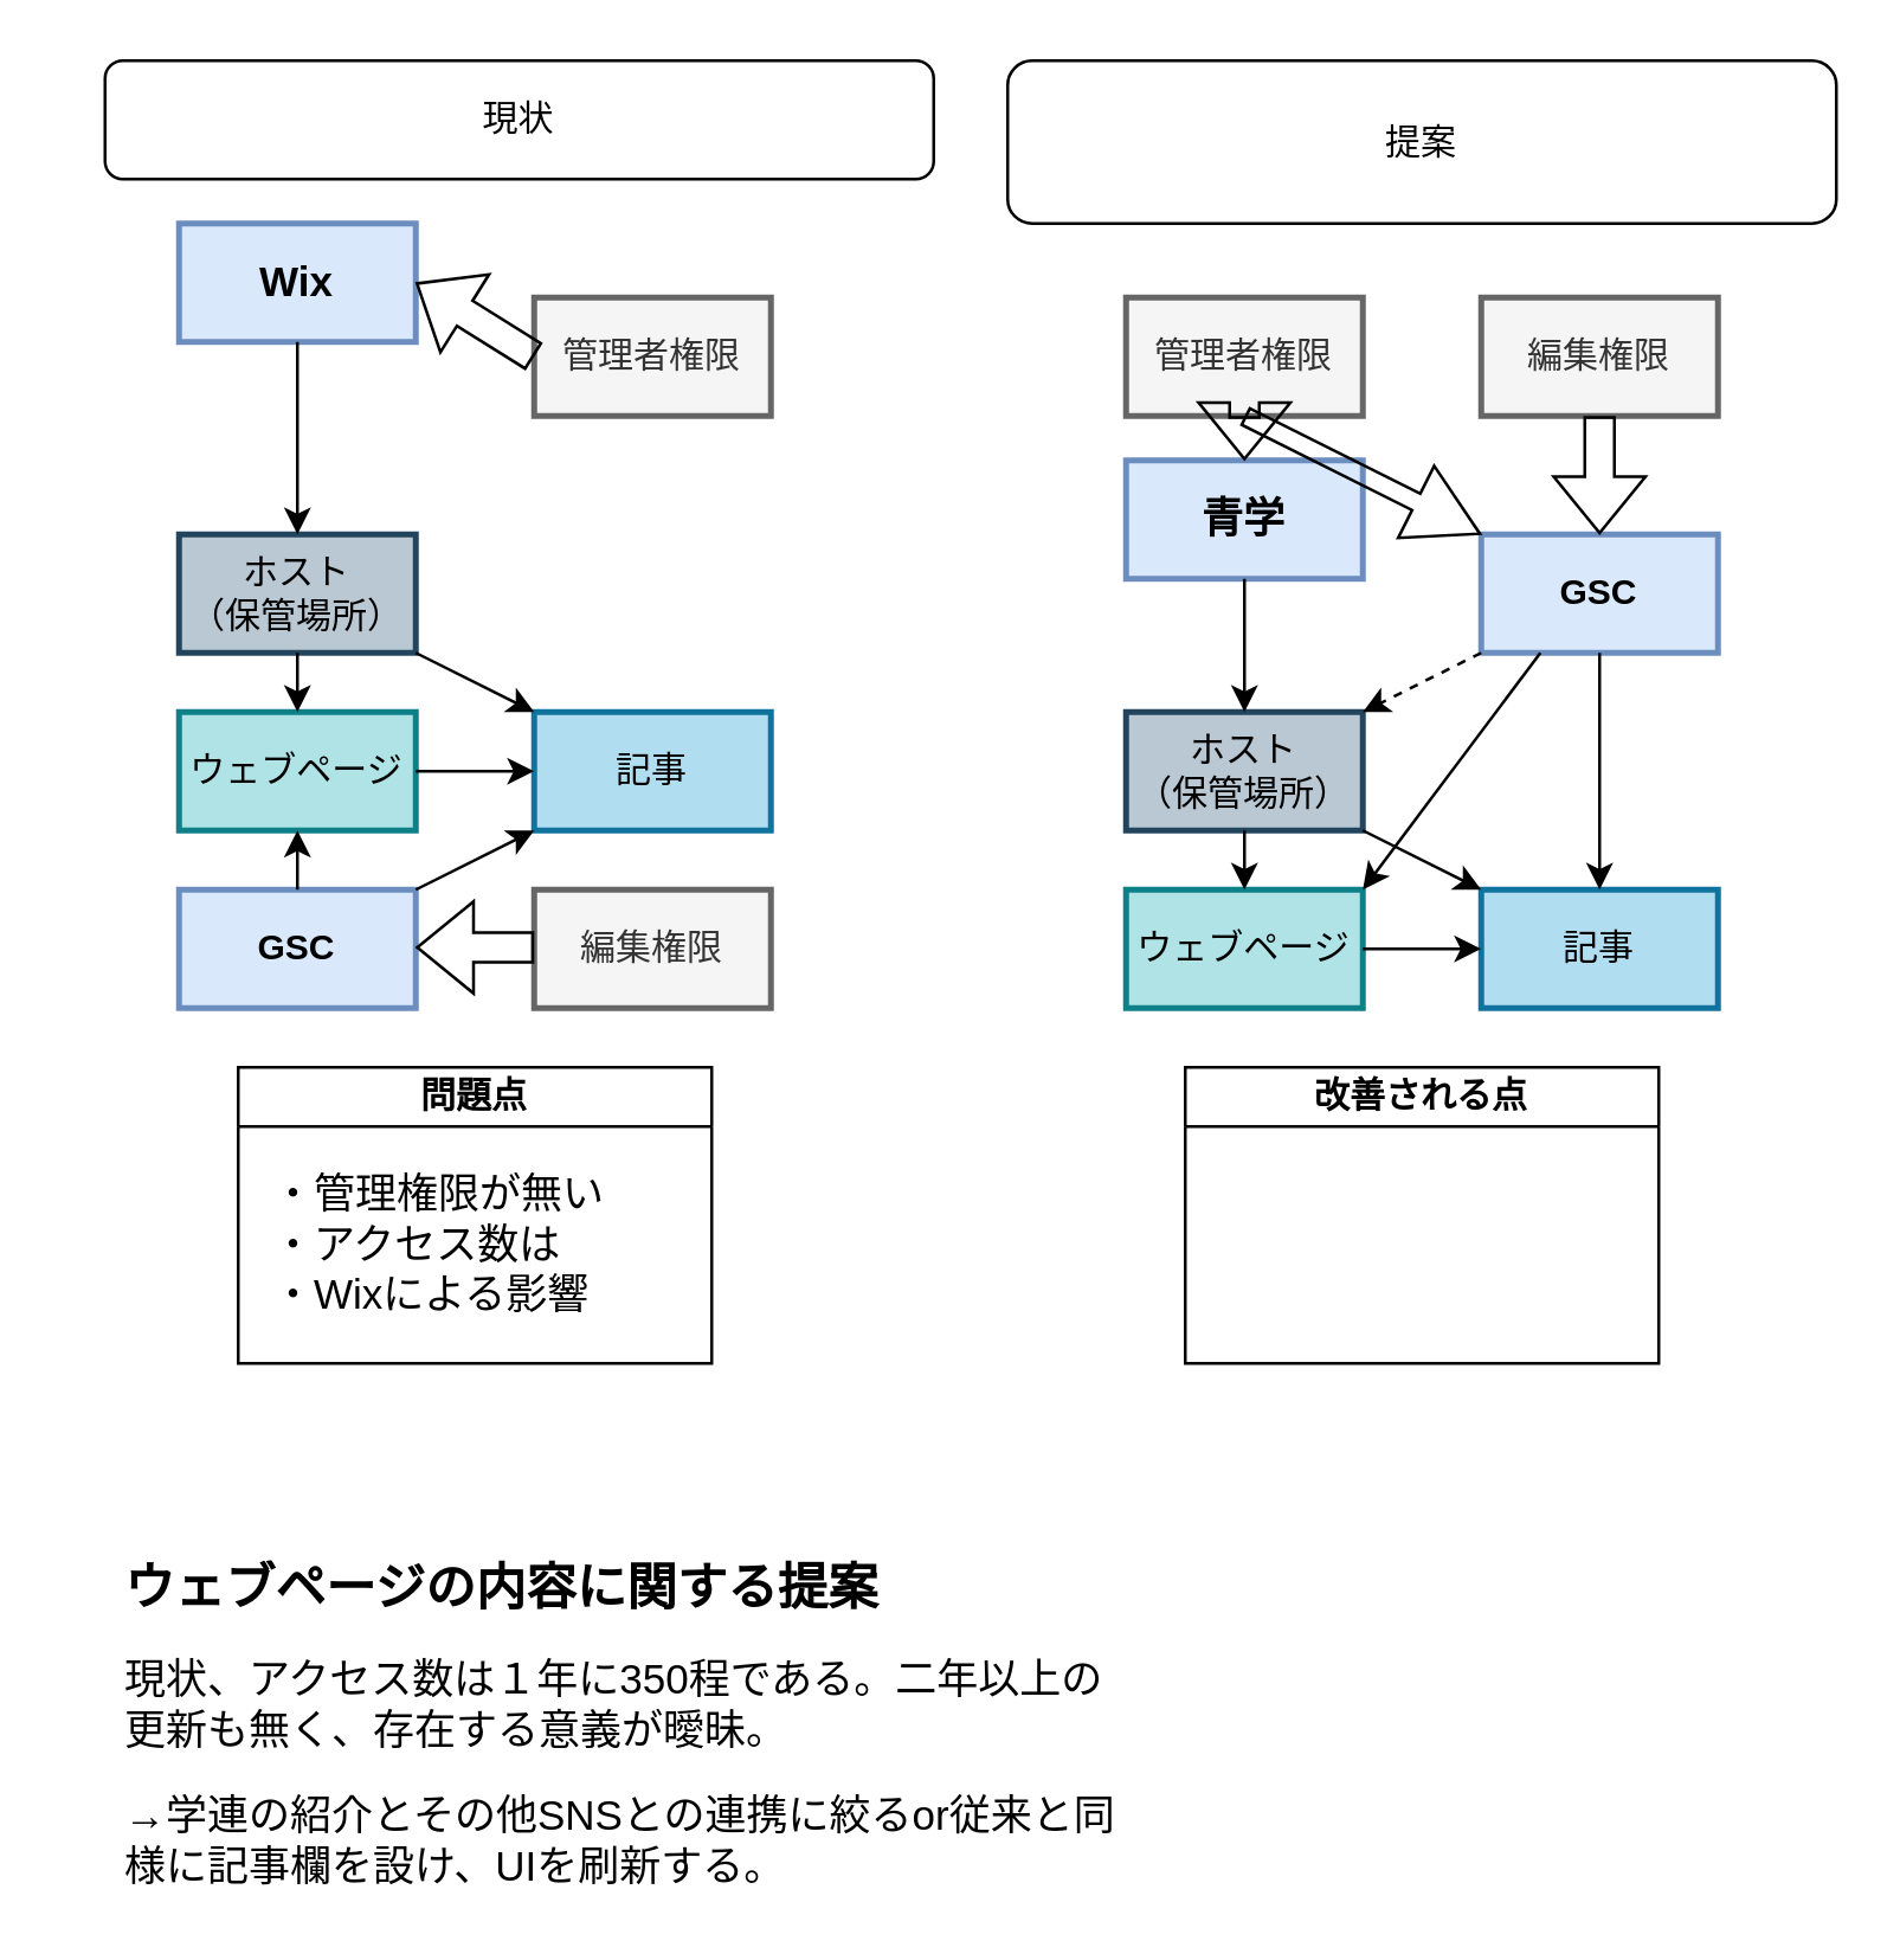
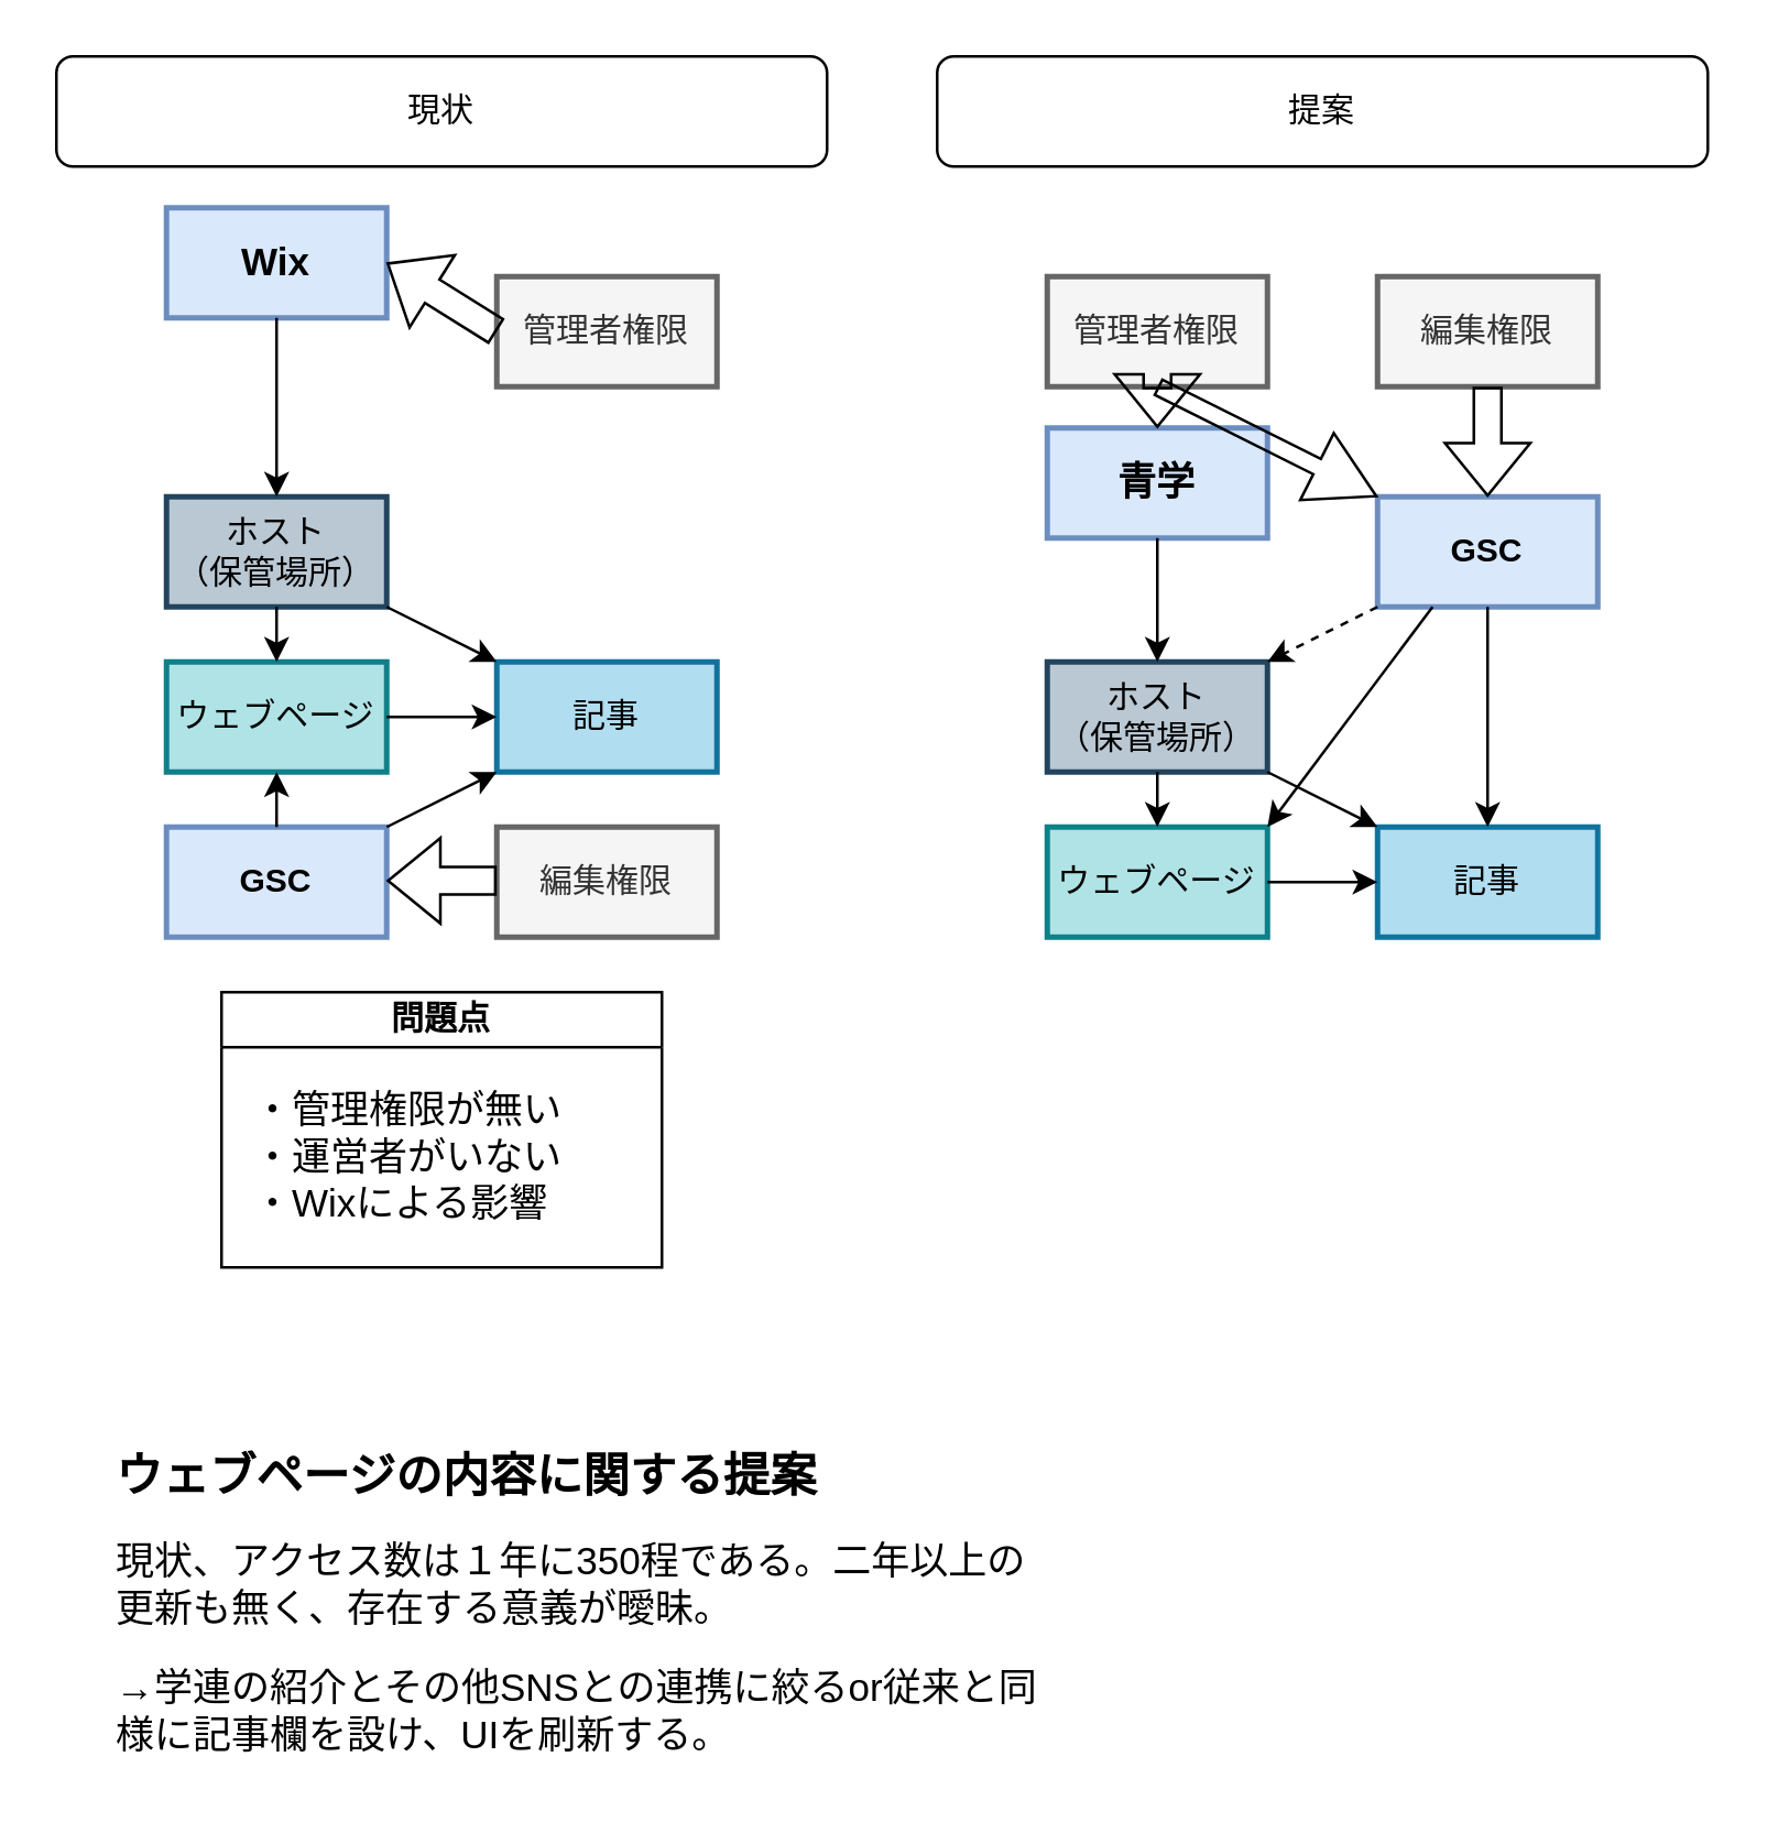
  <mxCell id="0" />
  <mxCell id="1" parent="0" />
  <mxCell id="2" value="ウェブページ" style="rounded=0;whiteSpace=wrap;html=1;fillColor=#b0e3e6;strokeWidth=2;align=center;strokeColor=#0e8088;" parent="1" vertex="1"><mxGeometry x="60" y="240" width="80" height="40" as="geometry" /></mxCell>
  <mxCell id="3" value="記事" style="rounded=0;whiteSpace=wrap;html=1;fillColor=#b1ddf0;strokeWidth=2;strokeColor=#10739e;" parent="1" vertex="1"><mxGeometry x="180" y="240" width="80" height="40" as="geometry" /></mxCell>
  <mxCell id="4" value="管理者権限" style="rounded=0;whiteSpace=wrap;html=1;fillColor=#f5f5f5;strokeWidth=2;align=center;fontColor=#333333;strokeColor=#666666;" parent="1" vertex="1"><mxGeometry x="180" y="100" width="80" height="40" as="geometry" /></mxCell>
  <mxCell id="5" value="&lt;div&gt;ホスト&lt;/div&gt;&lt;div&gt;（保管場所）&lt;/div&gt;" style="rounded=0;whiteSpace=wrap;html=1;fillColor=#bac8d3;strokeWidth=2;align=center;strokeColor=#23445d;" parent="1" vertex="1"><mxGeometry x="60" y="180" width="80" height="40" as="geometry" /></mxCell>
  <mxCell id="6" value="&lt;b&gt;&lt;font style=&quot;font-size: 14px;&quot;&gt;Wix&lt;/font&gt;&lt;/b&gt;" style="rounded=0;whiteSpace=wrap;html=1;fillColor=#dae8fc;strokeWidth=2;align=center;strokeColor=#6c8ebf;" parent="1" vertex="1"><mxGeometry x="60" y="75" width="80" height="40" as="geometry" /></mxCell>
  <mxCell id="7" value="&lt;b&gt;GSC&lt;/b&gt;" style="rounded=0;whiteSpace=wrap;html=1;fillColor=#dae8fc;strokeWidth=2;align=center;strokeColor=#6c8ebf;" parent="1" vertex="1"><mxGeometry x="60" y="300" width="80" height="40" as="geometry" /></mxCell>
  <mxCell id="8" value="" style="endArrow=classic;html=1;rounded=0;exitX=0.5;exitY=1;exitDx=0;exitDy=0;entryX=0.5;entryY=0;entryDx=0;entryDy=0;" parent="1" source="5" target="2" edge="1"><mxGeometry width="50" height="50" relative="1" as="geometry"><mxPoint x="380" y="480" as="sourcePoint" /><mxPoint x="430" y="430" as="targetPoint" /></mxGeometry></mxCell>
  <mxCell id="9" value="" style="endArrow=classic;html=1;rounded=0;exitX=1;exitY=1;exitDx=0;exitDy=0;entryX=0;entryY=0;entryDx=0;entryDy=0;" parent="1" source="5" target="3" edge="1"><mxGeometry width="50" height="50" relative="1" as="geometry"><mxPoint x="110" y="230" as="sourcePoint" /><mxPoint x="110" y="250" as="targetPoint" /></mxGeometry></mxCell>
  <mxCell id="10" value="" style="endArrow=classic;html=1;rounded=0;exitX=0.5;exitY=1;exitDx=0;exitDy=0;" parent="1" source="6" edge="1"><mxGeometry width="50" height="50" relative="1" as="geometry"><mxPoint x="110" y="230" as="sourcePoint" /><mxPoint x="100" y="180" as="targetPoint" /></mxGeometry></mxCell>
  <mxCell id="11" value="編集権限" style="rounded=0;whiteSpace=wrap;html=1;fillColor=#f5f5f5;strokeWidth=2;align=center;fontColor=#333333;strokeColor=#666666;" parent="1" vertex="1"><mxGeometry x="180" y="300" width="80" height="40" as="geometry" /></mxCell>
  <mxCell id="12" value="" style="endArrow=classic;html=1;rounded=0;exitX=1;exitY=0.5;exitDx=0;exitDy=0;entryX=0;entryY=0.5;entryDx=0;entryDy=0;" parent="1" source="2" target="3" edge="1"><mxGeometry width="50" height="50" relative="1" as="geometry"><mxPoint x="150" y="230" as="sourcePoint" /><mxPoint x="170" y="250" as="targetPoint" /></mxGeometry></mxCell>
  <mxCell id="13" value="" style="endArrow=classic;html=1;rounded=0;exitX=0.5;exitY=0;exitDx=0;exitDy=0;" parent="1" source="7" edge="1"><mxGeometry width="50" height="50" relative="1" as="geometry"><mxPoint x="110" y="150" as="sourcePoint" /><mxPoint x="100" y="280" as="targetPoint" /></mxGeometry></mxCell>
  <mxCell id="14" value="" style="endArrow=classic;html=1;rounded=0;exitX=1;exitY=0;exitDx=0;exitDy=0;entryX=0;entryY=1;entryDx=0;entryDy=0;" parent="1" source="7" target="3" edge="1"><mxGeometry width="50" height="50" relative="1" as="geometry"><mxPoint x="110" y="330" as="sourcePoint" /><mxPoint x="110" y="290" as="targetPoint" /></mxGeometry></mxCell>
- <mxCell id="15" value="現状" style="rounded=1;whiteSpace=wrap;html=1;fillColor=none;" parent="1" vertex="1"><mxGeometry x="35" y="20" width="280" height="40" as="geometry" /></mxCell>
+ <mxCell id="15" value="現状" style="rounded=1;whiteSpace=wrap;html=1;fillColor=none;" parent="1" vertex="1"><mxGeometry x="20" y="20" width="280" height="40" as="geometry" /></mxCell>
  <mxCell id="16" value="問題点" style="swimlane;whiteSpace=wrap;html=1;startSize=20;" parent="1" vertex="1"><mxGeometry x="80" y="360" width="160" height="100" as="geometry"><mxRectangle x="80" y="400" width="80" height="30" as="alternateBounds" /></mxGeometry></mxCell>
- <mxCell id="17" value="&lt;font style=&quot;font-size: 14px;&quot;&gt;・管理権限が無い&lt;/font&gt;&lt;div style=&quot;font-size: 14px;&quot;&gt;&lt;font style=&quot;font-size: 14px;&quot;&gt;・アクセス数は&lt;/font&gt;&lt;/div&gt;&lt;div style=&quot;font-size: 14px;&quot;&gt;&lt;font style=&quot;font-size: 14px;&quot;&gt;・Wixによる影響&lt;/font&gt;&lt;/div&gt;" style="text;html=1;align=left;verticalAlign=middle;resizable=0;points=[];autosize=1;strokeColor=none;fillColor=none;" vertex="1" parent="16"><mxGeometry x="10" y="30" width="140" height="60" as="geometry" /></mxCell>
+ <mxCell id="17" value="&lt;font style=&quot;font-size: 14px;&quot;&gt;・管理権限が無い&lt;/font&gt;&lt;div style=&quot;font-size: 14px;&quot;&gt;&lt;font style=&quot;font-size: 14px;&quot;&gt;・運営者がいない&lt;/font&gt;&lt;/div&gt;&lt;div style=&quot;font-size: 14px;&quot;&gt;&lt;font style=&quot;font-size: 14px;&quot;&gt;・Wixによる影響&lt;/font&gt;&lt;/div&gt;" style="text;html=1;align=left;verticalAlign=middle;resizable=0;points=[];autosize=1;strokeColor=none;fillColor=none;" vertex="1" parent="16"><mxGeometry x="10" y="30" width="140" height="60" as="geometry" /></mxCell>
  <mxCell id="18" value="ウェブページ" style="rounded=0;whiteSpace=wrap;html=1;fillColor=#b0e3e6;strokeWidth=2;align=center;strokeColor=#0e8088;" vertex="1" parent="1"><mxGeometry x="380" y="300" width="80" height="40" as="geometry" /></mxCell>
  <mxCell id="19" value="記事" style="rounded=0;whiteSpace=wrap;html=1;fillColor=#b1ddf0;strokeWidth=2;strokeColor=#10739e;" vertex="1" parent="1"><mxGeometry x="500" y="300" width="80" height="40" as="geometry" /></mxCell>
  <mxCell id="20" value="管理者権限" style="rounded=0;whiteSpace=wrap;html=1;fillColor=#f5f5f5;strokeWidth=2;align=center;fontColor=#333333;strokeColor=#666666;" vertex="1" parent="1"><mxGeometry x="380" y="100" width="80" height="40" as="geometry" /></mxCell>
  <mxCell id="21" value="&lt;div&gt;ホスト&lt;/div&gt;&lt;div&gt;（保管場所）&lt;/div&gt;" style="rounded=0;whiteSpace=wrap;html=1;fillColor=#bac8d3;strokeWidth=2;align=center;strokeColor=#23445d;" vertex="1" parent="1"><mxGeometry x="380" y="240" width="80" height="40" as="geometry" /></mxCell>
  <mxCell id="22" value="&lt;b&gt;&lt;font style=&quot;font-size: 14px;&quot;&gt;青学&lt;/font&gt;&lt;/b&gt;" style="rounded=0;whiteSpace=wrap;html=1;fillColor=#dae8fc;strokeWidth=2;align=center;strokeColor=#6c8ebf;" vertex="1" parent="1"><mxGeometry x="380" y="155" width="80" height="40" as="geometry" /></mxCell>
  <mxCell id="23" value="&lt;b&gt;GSC&lt;/b&gt;" style="rounded=0;whiteSpace=wrap;html=1;fillColor=#dae8fc;strokeWidth=2;align=center;strokeColor=#6c8ebf;" vertex="1" parent="1"><mxGeometry x="500" y="180" width="80" height="40" as="geometry" /></mxCell>
  <mxCell id="24" value="編集権限" style="rounded=0;whiteSpace=wrap;html=1;fillColor=#f5f5f5;strokeWidth=2;align=center;fontColor=#333333;strokeColor=#666666;" vertex="1" parent="1"><mxGeometry x="500" y="100" width="80" height="40" as="geometry" /></mxCell>
- <mxCell id="25" value="提案" style="rounded=1;whiteSpace=wrap;html=1;fillColor=none;" vertex="1" parent="1"><mxGeometry x="340" y="20" width="280" height="55" as="geometry" /></mxCell>
- <mxCell id="26" value="改善される点" style="swimlane;whiteSpace=wrap;html=1;startSize=20;" vertex="1" parent="1"><mxGeometry x="400" y="360" width="160" height="100" as="geometry"><mxRectangle x="80" y="400" width="80" height="30" as="alternateBounds" /></mxGeometry></mxCell>
+ <mxCell id="25" value="提案" style="rounded=1;whiteSpace=wrap;html=1;fillColor=none;" vertex="1" parent="1"><mxGeometry x="340" y="20" width="280" height="40" as="geometry" /></mxCell>
  <mxCell id="27" value="" style="shape=flexArrow;endArrow=classic;html=1;rounded=0;exitX=0;exitY=0.5;exitDx=0;exitDy=0;entryX=1;entryY=0.5;entryDx=0;entryDy=0;" edge="1" parent="1" source="4" target="6"><mxGeometry width="50" height="50" relative="1" as="geometry"><mxPoint x="360" y="500" as="sourcePoint" /><mxPoint x="410" y="450" as="targetPoint" /></mxGeometry></mxCell>
  <mxCell id="28" value="" style="shape=flexArrow;endArrow=classic;html=1;rounded=0;exitX=0;exitY=0.5;exitDx=0;exitDy=0;entryX=1;entryY=0.5;entryDx=0;entryDy=0;" edge="1" parent="1"><mxGeometry width="50" height="50" relative="1" as="geometry"><mxPoint x="180" y="319.5" as="sourcePoint" /><mxPoint x="140" y="319.5" as="targetPoint" /></mxGeometry></mxCell>
  <mxCell id="29" value="" style="shape=flexArrow;endArrow=classic;html=1;rounded=0;exitX=0.5;exitY=1;exitDx=0;exitDy=0;entryX=0.5;entryY=0;entryDx=0;entryDy=0;" edge="1" parent="1" source="20" target="22"><mxGeometry width="50" height="50" relative="1" as="geometry"><mxPoint x="350" y="160" as="sourcePoint" /><mxPoint x="310" y="160" as="targetPoint" /></mxGeometry></mxCell>
  <mxCell id="30" value="" style="shape=flexArrow;endArrow=classic;html=1;rounded=0;exitX=0.5;exitY=1;exitDx=0;exitDy=0;entryX=0.5;entryY=0;entryDx=0;entryDy=0;" edge="1" parent="1"><mxGeometry width="50" height="50" relative="1" as="geometry"><mxPoint x="540" y="140" as="sourcePoint" /><mxPoint x="540" y="180" as="targetPoint" /></mxGeometry></mxCell>
  <mxCell id="31" value="" style="shape=flexArrow;endArrow=classic;html=1;rounded=0;entryX=0;entryY=0;entryDx=0;entryDy=0;width=6.19;endSize=7.69;" edge="1" parent="1" target="23"><mxGeometry width="50" height="50" relative="1" as="geometry"><mxPoint x="420" y="140" as="sourcePoint" /><mxPoint x="430" y="190" as="targetPoint" /></mxGeometry></mxCell>
  <mxCell id="32" value="" style="endArrow=classic;html=1;rounded=0;exitX=0.5;exitY=1;exitDx=0;exitDy=0;entryX=0.5;entryY=0;entryDx=0;entryDy=0;" edge="1" parent="1" source="22" target="21"><mxGeometry width="50" height="50" relative="1" as="geometry"><mxPoint x="110" y="230" as="sourcePoint" /><mxPoint x="110" y="250" as="targetPoint" /></mxGeometry></mxCell>
  <mxCell id="33" value="" style="endArrow=classic;html=1;rounded=0;dashed=1;exitX=0;exitY=1;exitDx=0;exitDy=0;entryX=1;entryY=0;entryDx=0;entryDy=0;" edge="1" parent="1" source="23" target="21"><mxGeometry width="50" height="50" relative="1" as="geometry"><mxPoint x="400" y="380" as="sourcePoint" /><mxPoint x="450" y="330" as="targetPoint" /></mxGeometry></mxCell>
  <mxCell id="34" value="" style="endArrow=classic;html=1;rounded=0;exitX=0.5;exitY=1;exitDx=0;exitDy=0;" edge="1" parent="1" source="21" target="18"><mxGeometry width="50" height="50" relative="1" as="geometry"><mxPoint x="410" y="420" as="sourcePoint" /><mxPoint x="460" y="370" as="targetPoint" /></mxGeometry></mxCell>
  <mxCell id="35" value="" style="endArrow=classic;html=1;rounded=0;exitX=1;exitY=1;exitDx=0;exitDy=0;entryX=0;entryY=0;entryDx=0;entryDy=0;" edge="1" parent="1" source="21" target="19"><mxGeometry width="50" height="50" relative="1" as="geometry"><mxPoint x="520" y="430" as="sourcePoint" /><mxPoint x="570" y="380" as="targetPoint" /></mxGeometry></mxCell>
  <mxCell id="36" value="" style="endArrow=classic;html=1;rounded=0;exitX=0.5;exitY=1;exitDx=0;exitDy=0;entryX=0.5;entryY=0;entryDx=0;entryDy=0;" edge="1" parent="1" source="23" target="19"><mxGeometry width="50" height="50" relative="1" as="geometry"><mxPoint x="470" y="290" as="sourcePoint" /><mxPoint x="510" y="310" as="targetPoint" /></mxGeometry></mxCell>
  <mxCell id="37" value="" style="endArrow=classic;html=1;rounded=0;exitX=0.25;exitY=1;exitDx=0;exitDy=0;entryX=1;entryY=0;entryDx=0;entryDy=0;" edge="1" parent="1" source="23" target="18"><mxGeometry width="50" height="50" relative="1" as="geometry"><mxPoint x="510" y="460" as="sourcePoint" /><mxPoint x="560" y="410" as="targetPoint" /></mxGeometry></mxCell>
  <mxCell id="38" value="" style="endArrow=classic;html=1;rounded=0;entryX=0;entryY=0.5;entryDx=0;entryDy=0;exitX=1;exitY=0.5;exitDx=0;exitDy=0;" edge="1" parent="1" source="18" target="19"><mxGeometry width="50" height="50" relative="1" as="geometry"><mxPoint x="310" y="430" as="sourcePoint" /><mxPoint x="360" y="380" as="targetPoint" /></mxGeometry></mxCell>
  <mxCell id="39" value="&lt;h1 style=&quot;margin-top: 0px; font-size: 17px;&quot;&gt;&lt;font style=&quot;font-size: 17px;&quot;&gt;ウェブページの内容に関する提案&lt;/font&gt;&lt;/h1&gt;&lt;p style=&quot;&quot;&gt;&lt;font style=&quot;font-size: 14px;&quot;&gt;現状、アクセス数は１年に350程である。二年以上の更新も無く、存在する意義が曖昧。&lt;/font&gt;&lt;/p&gt;&lt;p style=&quot;&quot;&gt;&lt;font style=&quot;font-size: 14px;&quot;&gt;→学連の紹介とその他SNSとの連携に絞るor従来と同様に記事欄を設け、UIを刷新する。&lt;/font&gt;&lt;/p&gt;" style="text;html=1;whiteSpace=wrap;overflow=hidden;rounded=0;" vertex="1" parent="1"><mxGeometry x="40" y="520" width="340" height="120" as="geometry" /></mxCell>
